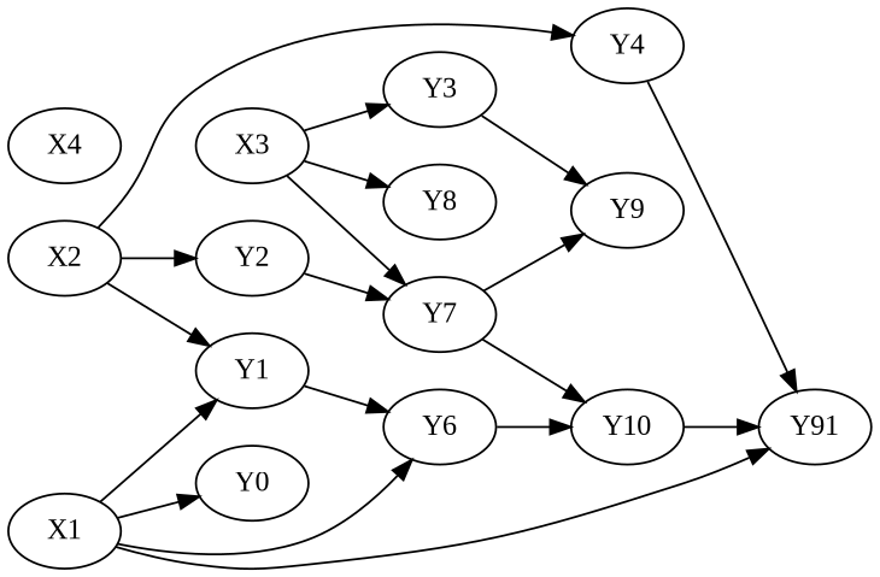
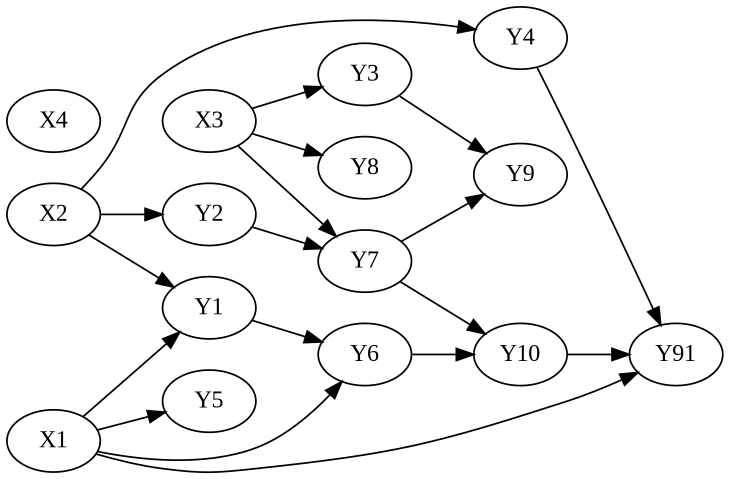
  strict digraph {
    fontname="Liberation Serif"
    rankdir=LR
    node [fontname="Liberation Serif"]
    edge [fontname="Liberation Serif"]
    X1
    Y1
-   Y5 [label=Y0]
+   Y5
    Y6
    n5 [label=Y91]
    Y10
    X2
    Y2
    Y4
    Y7
    Y9
    X3
    Y3
    Y8
    X4
    X1 -> Y1
    X1 -> Y5
    X1 -> Y6
    X1 -> n5
    Y1 -> Y6
    Y6 -> Y10
    Y10 -> n5
    X2 -> Y1
    X2 -> Y2
    X2 -> Y4
    Y2 -> Y7
    Y4 -> n5
    Y7 -> Y10
    Y7 -> Y9
    X3 -> Y7
    X3 -> Y3
    X3 -> Y8
    Y3 -> Y9
  }
